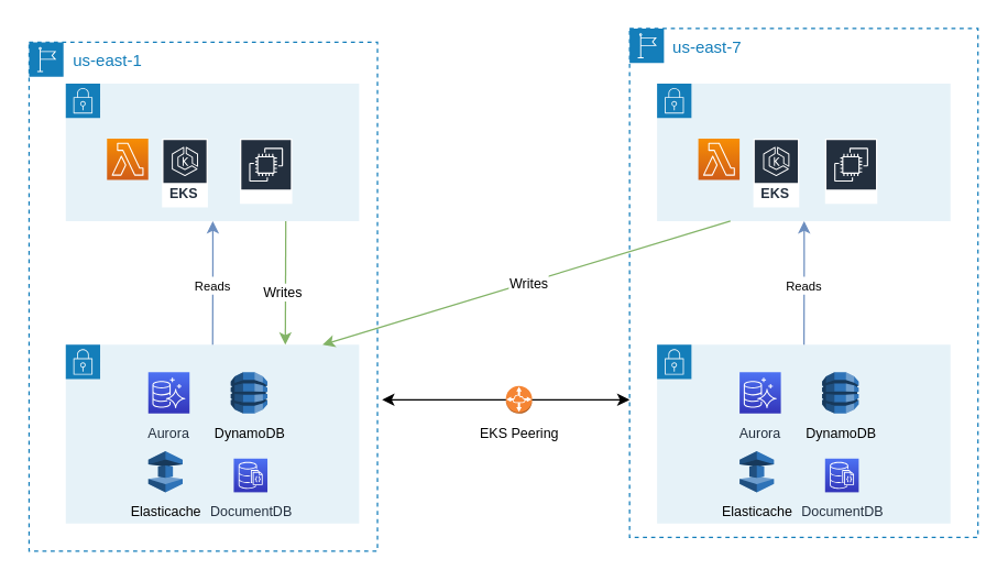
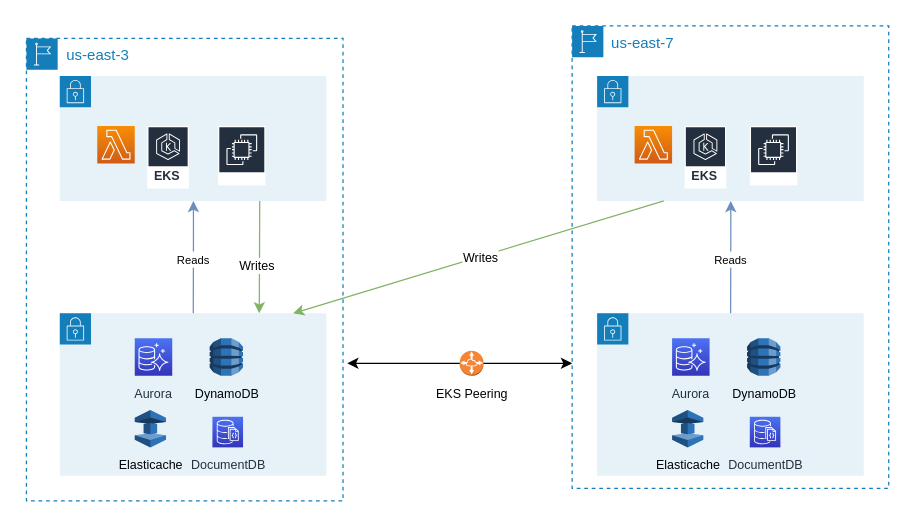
  <mxCell id="0" />
  <mxCell id="1" parent="0" />
  <mxCell id="2" value="" style="points=[[0,0],[0.25,0],[0.5,0],[0.75,0],[1,0],[1,0.25],[1,0.5],[1,0.75],[1,1],[0.75,1],[0.5,1],[0.25,1],[0,1],[0,0.75],[0,0.5],[0,0.25]];outlineConnect=0;gradientColor=none;html=1;whiteSpace=wrap;fontSize=12;fontStyle=0;shape=mxgraph.aws4.group;grIcon=mxgraph.aws4.group_security_group;grStroke=0;strokeColor=#147EBA;fillColor=#E6F2F8;verticalAlign=top;align=left;spacingLeft=30;fontColor=#147EBA;dashed=0;" parent="1" vertex="1"><mxGeometry x="47.33" y="60" width="213.34" height="100" as="geometry" /></mxCell>
  <mxCell id="3" value="" style="points=[[0,0],[0.25,0],[0.5,0],[0.75,0],[1,0],[1,0.25],[1,0.5],[1,0.75],[1,1],[0.75,1],[0.5,1],[0.25,1],[0,1],[0,0.75],[0,0.5],[0,0.25]];outlineConnect=0;gradientColor=none;html=1;whiteSpace=wrap;fontSize=12;fontStyle=0;shape=mxgraph.aws4.group;grIcon=mxgraph.aws4.group_security_group;grStroke=0;strokeColor=#147EBA;fillColor=#E6F2F8;verticalAlign=top;align=left;spacingLeft=30;fontColor=#147EBA;dashed=0;" parent="1" vertex="1"><mxGeometry x="47.33" y="250" width="213.34" height="130" as="geometry" /></mxCell>
  <mxCell id="4" value="&lt;font style=&quot;font-size: 10px&quot;&gt;Aurora&lt;/font&gt;" style="points=[[0,0,0],[0.25,0,0],[0.5,0,0],[0.75,0,0],[1,0,0],[0,1,0],[0.25,1,0],[0.5,1,0],[0.75,1,0],[1,1,0],[0,0.25,0],[0,0.5,0],[0,0.75,0],[1,0.25,0],[1,0.5,0],[1,0.75,0]];outlineConnect=0;fontColor=#232F3E;gradientColor=#4D72F3;gradientDirection=north;fillColor=#3334B9;strokeColor=#ffffff;dashed=0;verticalLabelPosition=bottom;verticalAlign=top;align=center;html=1;fontSize=12;fontStyle=0;aspect=fixed;shape=mxgraph.aws4.resourceIcon;resIcon=mxgraph.aws4.aurora;strokeWidth=4;" parent="1" vertex="1"><mxGeometry x="107.33" y="270" width="30" height="30" as="geometry" /></mxCell>
  <mxCell id="5" value="&lt;font style=&quot;font-size: 10px&quot;&gt;DynamoDB&lt;/font&gt;" style="outlineConnect=0;dashed=0;verticalLabelPosition=bottom;verticalAlign=top;align=center;html=1;shape=mxgraph.aws3.dynamo_db;fillColor=#2E73B8;gradientColor=none;strokeWidth=4;" parent="1" vertex="1"><mxGeometry x="167.33" y="270" width="26.66" height="30" as="geometry" /></mxCell>
  <mxCell id="6" value="&lt;font style=&quot;font-size: 10px&quot;&gt;Elasticache&lt;/font&gt;" style="outlineConnect=0;dashed=0;verticalLabelPosition=bottom;verticalAlign=top;align=center;html=1;shape=mxgraph.aws3.elasticache;fillColor=#2E73B8;gradientColor=none;strokeWidth=4;" parent="1" vertex="1"><mxGeometry x="107.33" y="327.25" width="25.01" height="30" as="geometry" /></mxCell>
  <mxCell id="7" value="&lt;font style=&quot;font-size: 10px&quot;&gt;DocumentDB&lt;/font&gt;" style="points=[[0,0,0],[0.25,0,0],[0.5,0,0],[0.75,0,0],[1,0,0],[0,1,0],[0.25,1,0],[0.5,1,0],[0.75,1,0],[1,1,0],[0,0.25,0],[0,0.5,0],[0,0.75,0],[1,0.25,0],[1,0.5,0],[1,0.75,0]];outlineConnect=0;fontColor=#232F3E;gradientColor=#4D72F3;gradientDirection=north;fillColor=#3334B9;strokeColor=#ffffff;dashed=0;verticalLabelPosition=bottom;verticalAlign=top;align=center;html=1;fontSize=12;fontStyle=0;aspect=fixed;shape=mxgraph.aws4.resourceIcon;resIcon=mxgraph.aws4.documentdb_with_mongodb_compatibility;" parent="1" vertex="1"><mxGeometry x="169.49" y="332.75" width="24.5" height="24.5" as="geometry" /></mxCell>
  <mxCell id="8" value="" style="points=[[0,0,0],[0.25,0,0],[0.5,0,0],[0.75,0,0],[1,0,0],[0,1,0],[0.25,1,0],[0.5,1,0],[0.75,1,0],[1,1,0],[0,0.25,0],[0,0.5,0],[0,0.75,0],[1,0.25,0],[1,0.5,0],[1,0.75,0]];outlineConnect=0;fontColor=#232F3E;gradientColor=#F78E04;gradientDirection=north;fillColor=#D05C17;strokeColor=#ffffff;dashed=0;verticalLabelPosition=bottom;verticalAlign=top;align=center;html=1;fontSize=12;fontStyle=0;aspect=fixed;shape=mxgraph.aws4.resourceIcon;resIcon=mxgraph.aws4.lambda;" parent="1" vertex="1"><mxGeometry x="77.33" y="100.01" width="30" height="30" as="geometry" /></mxCell>
  <mxCell id="9" value="EKS" style="outlineConnect=0;fontColor=#232F3E;gradientColor=none;strokeColor=#ffffff;fillColor=#232F3E;dashed=0;verticalLabelPosition=middle;verticalAlign=bottom;align=center;html=1;whiteSpace=wrap;fontSize=10;fontStyle=1;spacing=3;shape=mxgraph.aws4.productIcon;prIcon=mxgraph.aws4.eks;" parent="1" vertex="1"><mxGeometry x="117.33" y="100.01" width="33.33" height="49.99" as="geometry" /></mxCell>
  <mxCell id="10" value="" style="endArrow=classic;html=1;fillColor=#dae8fc;strokeColor=#6c8ebf;" parent="1" source="3" target="2" edge="1"><mxGeometry width="50" height="50" relative="1" as="geometry"><mxPoint x="132.34" y="180" as="sourcePoint" /><mxPoint x="132.34" y="110" as="targetPoint" /><Array as="points"><mxPoint x="154.33" y="180" /></Array></mxGeometry></mxCell>
  <mxCell id="11" value="&lt;font style=&quot;font-size: 9px&quot;&gt;Reads&lt;/font&gt;" style="edgeLabel;html=1;align=center;verticalAlign=middle;resizable=0;points=[];" parent="10" vertex="1" connectable="0"><mxGeometry x="0.272" y="1" relative="1" as="geometry"><mxPoint y="14" as="offset" /></mxGeometry></mxCell>
  <mxCell id="12" value="" style="points=[[0,0],[0.25,0],[0.5,0],[0.75,0],[1,0],[1,0.25],[1,0.5],[1,0.75],[1,1],[0.75,1],[0.5,1],[0.25,1],[0,1],[0,0.75],[0,0.5],[0,0.25]];outlineConnect=0;gradientColor=none;html=1;whiteSpace=wrap;fontSize=12;fontStyle=0;shape=mxgraph.aws4.group;grIcon=mxgraph.aws4.group_security_group;grStroke=0;strokeColor=#147EBA;fillColor=#E6F2F8;verticalAlign=top;align=left;spacingLeft=30;fontColor=#147EBA;dashed=0;" parent="1" vertex="1"><mxGeometry x="477.33" y="60" width="213.34" height="100" as="geometry" /></mxCell>
  <mxCell id="13" value="" style="points=[[0,0],[0.25,0],[0.5,0],[0.75,0],[1,0],[1,0.25],[1,0.5],[1,0.75],[1,1],[0.75,1],[0.5,1],[0.25,1],[0,1],[0,0.75],[0,0.5],[0,0.25]];outlineConnect=0;gradientColor=none;html=1;whiteSpace=wrap;fontSize=12;fontStyle=0;shape=mxgraph.aws4.group;grIcon=mxgraph.aws4.group_security_group;grStroke=0;strokeColor=#147EBA;fillColor=#E6F2F8;verticalAlign=top;align=left;spacingLeft=30;fontColor=#147EBA;dashed=0;" parent="1" vertex="1"><mxGeometry x="477.33" y="250" width="213.34" height="130" as="geometry" /></mxCell>
  <mxCell id="14" value="&lt;font style=&quot;font-size: 10px&quot;&gt;Aurora&lt;/font&gt;" style="points=[[0,0,0],[0.25,0,0],[0.5,0,0],[0.75,0,0],[1,0,0],[0,1,0],[0.25,1,0],[0.5,1,0],[0.75,1,0],[1,1,0],[0,0.25,0],[0,0.5,0],[0,0.75,0],[1,0.25,0],[1,0.5,0],[1,0.75,0]];outlineConnect=0;fontColor=#232F3E;gradientColor=#4D72F3;gradientDirection=north;fillColor=#3334B9;strokeColor=#ffffff;dashed=0;verticalLabelPosition=bottom;verticalAlign=top;align=center;html=1;fontSize=12;fontStyle=0;aspect=fixed;shape=mxgraph.aws4.resourceIcon;resIcon=mxgraph.aws4.aurora;strokeWidth=4;" parent="1" vertex="1"><mxGeometry x="537.33" y="270" width="30" height="30" as="geometry" /></mxCell>
  <mxCell id="15" value="&lt;font style=&quot;font-size: 10px&quot;&gt;DynamoDB&lt;/font&gt;" style="outlineConnect=0;dashed=0;verticalLabelPosition=bottom;verticalAlign=top;align=center;html=1;shape=mxgraph.aws3.dynamo_db;fillColor=#2E73B8;gradientColor=none;strokeWidth=4;" parent="1" vertex="1"><mxGeometry x="597.33" y="270" width="26.66" height="30" as="geometry" /></mxCell>
  <mxCell id="16" value="&lt;font style=&quot;font-size: 10px&quot;&gt;Elasticache&lt;/font&gt;" style="outlineConnect=0;dashed=0;verticalLabelPosition=bottom;verticalAlign=top;align=center;html=1;shape=mxgraph.aws3.elasticache;fillColor=#2E73B8;gradientColor=none;strokeWidth=4;" parent="1" vertex="1"><mxGeometry x="537.33" y="327.25" width="25.01" height="30" as="geometry" /></mxCell>
  <mxCell id="17" value="&lt;font style=&quot;font-size: 10px&quot;&gt;DocumentDB&lt;/font&gt;" style="points=[[0,0,0],[0.25,0,0],[0.5,0,0],[0.75,0,0],[1,0,0],[0,1,0],[0.25,1,0],[0.5,1,0],[0.75,1,0],[1,1,0],[0,0.25,0],[0,0.5,0],[0,0.75,0],[1,0.25,0],[1,0.5,0],[1,0.75,0]];outlineConnect=0;fontColor=#232F3E;gradientColor=#4D72F3;gradientDirection=north;fillColor=#3334B9;strokeColor=#ffffff;dashed=0;verticalLabelPosition=bottom;verticalAlign=top;align=center;html=1;fontSize=12;fontStyle=0;aspect=fixed;shape=mxgraph.aws4.resourceIcon;resIcon=mxgraph.aws4.documentdb_with_mongodb_compatibility;" parent="1" vertex="1"><mxGeometry x="599.49" y="332.75" width="24.5" height="24.5" as="geometry" /></mxCell>
  <mxCell id="18" value="" style="points=[[0,0,0],[0.25,0,0],[0.5,0,0],[0.75,0,0],[1,0,0],[0,1,0],[0.25,1,0],[0.5,1,0],[0.75,1,0],[1,1,0],[0,0.25,0],[0,0.5,0],[0,0.75,0],[1,0.25,0],[1,0.5,0],[1,0.75,0]];outlineConnect=0;fontColor=#232F3E;gradientColor=#F78E04;gradientDirection=north;fillColor=#D05C17;strokeColor=#ffffff;dashed=0;verticalLabelPosition=bottom;verticalAlign=top;align=center;html=1;fontSize=12;fontStyle=0;aspect=fixed;shape=mxgraph.aws4.resourceIcon;resIcon=mxgraph.aws4.lambda;" parent="1" vertex="1"><mxGeometry x="507.33" y="100.01" width="30" height="30" as="geometry" /></mxCell>
  <mxCell id="19" value="EKS" style="outlineConnect=0;fontColor=#232F3E;gradientColor=none;strokeColor=#ffffff;fillColor=#232F3E;dashed=0;verticalLabelPosition=middle;verticalAlign=bottom;align=center;html=1;whiteSpace=wrap;fontSize=10;fontStyle=1;spacing=3;shape=mxgraph.aws4.productIcon;prIcon=mxgraph.aws4.eks;" parent="1" vertex="1"><mxGeometry x="547.33" y="100.01" width="33.33" height="49.99" as="geometry" /></mxCell>
  <mxCell id="20" value="" style="endArrow=classic;html=1;fillColor=#dae8fc;strokeColor=#6c8ebf;" parent="1" source="13" target="12" edge="1"><mxGeometry width="50" height="50" relative="1" as="geometry"><mxPoint x="562.34" y="180" as="sourcePoint" /><mxPoint x="562.34" y="110" as="targetPoint" /><Array as="points"><mxPoint x="584.33" y="180" /></Array></mxGeometry></mxCell>
  <mxCell id="21" value="&lt;font style=&quot;font-size: 9px&quot;&gt;Reads&lt;/font&gt;" style="edgeLabel;html=1;align=center;verticalAlign=middle;resizable=0;points=[];" parent="20" vertex="1" connectable="0"><mxGeometry x="0.272" y="1" relative="1" as="geometry"><mxPoint y="14" as="offset" /></mxGeometry></mxCell>
  <mxCell id="22" value="" style="endArrow=classic;startArrow=classic;html=1;" parent="1" edge="1"><mxGeometry width="50" height="50" relative="1" as="geometry"><mxPoint x="277.33" y="290" as="sourcePoint" /><mxPoint x="457.33" y="290" as="targetPoint" /></mxGeometry></mxCell>
  <mxCell id="23" value="&lt;font style=&quot;font-size: 10px&quot;&gt;EKS Peering&lt;/font&gt;" style="outlineConnect=0;dashed=0;verticalLabelPosition=bottom;verticalAlign=top;align=center;html=1;shape=mxgraph.aws3.vpc_peering;fillColor=#F58534;gradientColor=none;strokeWidth=4;" parent="1" vertex="1"><mxGeometry x="367.33" y="280" width="19.16" height="20" as="geometry" /></mxCell>
  <mxCell id="24" value="" style="outlineConnect=0;fontColor=#232F3E;gradientColor=none;strokeColor=#ffffff;fillColor=#232F3E;dashed=0;verticalLabelPosition=middle;verticalAlign=bottom;align=center;html=1;whiteSpace=wrap;fontSize=10;fontStyle=1;spacing=3;shape=mxgraph.aws4.productIcon;prIcon=mxgraph.aws4.ec2;" parent="1" vertex="1"><mxGeometry x="174" y="100.01" width="38" height="47.5" as="geometry" /></mxCell>
  <mxCell id="25" value="" style="outlineConnect=0;fontColor=#232F3E;gradientColor=none;strokeColor=#ffffff;fillColor=#232F3E;dashed=0;verticalLabelPosition=middle;verticalAlign=bottom;align=center;html=1;whiteSpace=wrap;fontSize=10;fontStyle=1;spacing=3;shape=mxgraph.aws4.productIcon;prIcon=mxgraph.aws4.ec2;" parent="1" vertex="1"><mxGeometry x="599.49" y="100.01" width="38" height="47.5" as="geometry" /></mxCell>
  <mxCell id="26" value="" style="endArrow=classic;html=1;fillColor=#d5e8d4;strokeColor=#82b366;exitX=0.75;exitY=1;exitDx=0;exitDy=0;" parent="1" source="2" edge="1"><mxGeometry width="50" height="50" relative="1" as="geometry"><mxPoint x="204" y="170" as="sourcePoint" /><mxPoint x="207" y="250" as="targetPoint" /></mxGeometry></mxCell>
  <mxCell id="27" value="&lt;font style=&quot;font-size: 10px&quot;&gt;Writes&lt;/font&gt;" style="edgeLabel;html=1;align=center;verticalAlign=middle;resizable=0;points=[];" parent="26" vertex="1" connectable="0"><mxGeometry x="-0.228" y="1" relative="1" as="geometry"><mxPoint x="-4" y="16" as="offset" /></mxGeometry></mxCell>
  <mxCell id="28" value="" style="endArrow=classic;html=1;fillColor=#d5e8d4;strokeColor=#82b366;exitX=0.25;exitY=1;exitDx=0;exitDy=0;" parent="1" source="12" edge="1"><mxGeometry width="50" height="50" relative="1" as="geometry"><mxPoint x="217.335" y="170" as="sourcePoint" /><mxPoint x="234" y="250" as="targetPoint" /></mxGeometry></mxCell>
  <mxCell id="29" value="&lt;font style=&quot;font-size: 10px&quot;&gt;Writes&lt;/font&gt;" style="edgeLabel;html=1;align=center;verticalAlign=middle;resizable=0;points=[];" parent="28" vertex="1" connectable="0"><mxGeometry x="-0.228" y="1" relative="1" as="geometry"><mxPoint x="-33" y="9" as="offset" /></mxGeometry></mxCell>
- <mxCell id="30" value="us-east-1" style="points=[[0,0],[0.25,0],[0.5,0],[0.75,0],[1,0],[1,0.25],[1,0.5],[1,0.75],[1,1],[0.75,1],[0.5,1],[0.25,1],[0,1],[0,0.75],[0,0.5],[0,0.25]];outlineConnect=0;gradientColor=none;html=1;whiteSpace=wrap;fontSize=12;fontStyle=0;shape=mxgraph.aws4.group;grIcon=mxgraph.aws4.group_region;strokeColor=#147EBA;fillColor=none;verticalAlign=top;align=left;spacingLeft=30;fontColor=#147EBA;dashed=1;" parent="1" vertex="1"><mxGeometry x="20.66" y="30" width="253.34" height="370" as="geometry" /></mxCell>
+ <mxCell id="30" value="us-east-3" style="points=[[0,0],[0.25,0],[0.5,0],[0.75,0],[1,0],[1,0.25],[1,0.5],[1,0.75],[1,1],[0.75,1],[0.5,1],[0.25,1],[0,1],[0,0.75],[0,0.5],[0,0.25]];outlineConnect=0;gradientColor=none;html=1;whiteSpace=wrap;fontSize=12;fontStyle=0;shape=mxgraph.aws4.group;grIcon=mxgraph.aws4.group_region;strokeColor=#147EBA;fillColor=none;verticalAlign=top;align=left;spacingLeft=30;fontColor=#147EBA;dashed=1;" parent="1" vertex="1"><mxGeometry x="20.66" y="30" width="253.34" height="370" as="geometry" /></mxCell>
  <mxCell id="31" value="us-east-7" style="points=[[0,0],[0.25,0],[0.5,0],[0.75,0],[1,0],[1,0.25],[1,0.5],[1,0.75],[1,1],[0.75,1],[0.5,1],[0.25,1],[0,1],[0,0.75],[0,0.5],[0,0.25]];outlineConnect=0;gradientColor=none;html=1;whiteSpace=wrap;fontSize=12;fontStyle=0;shape=mxgraph.aws4.group;grIcon=mxgraph.aws4.group_region;strokeColor=#147EBA;fillColor=none;verticalAlign=top;align=left;spacingLeft=30;fontColor=#147EBA;dashed=1;" parent="1" vertex="1"><mxGeometry x="457.33" y="20" width="253.34" height="370" as="geometry" /></mxCell>
